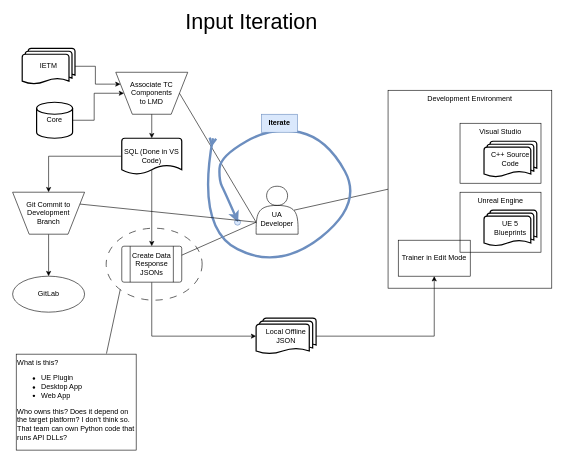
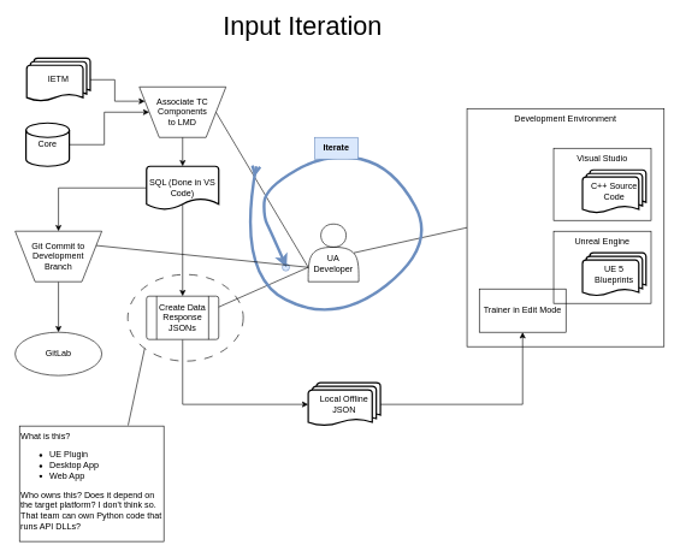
  <mxCell id="0" />
  <mxCell id="1" parent="0" />
  <mxCell id="2" value="" style="ellipse;whiteSpace=wrap;html=1;fillColor=none;dashed=1;dashPattern=12 12;" parent="1" vertex="1"><mxGeometry x="176" y="380" width="160" height="120" as="geometry" /></mxCell>
  <mxCell id="3" value="Local Offline JSON" style="strokeWidth=2;html=1;shape=mxgraph.flowchart.multi-document;whiteSpace=wrap;" parent="1" vertex="1"><mxGeometry x="426" y="530" width="100" height="60" as="geometry" /></mxCell>
  <mxCell id="4" value="" style="endArrow=none;html=1;rounded=0;exitX=0;exitY=1;exitDx=0;exitDy=0;endFill=0;entryX=0.75;entryY=0;entryDx=0;entryDy=0;" parent="1" source="2" edge="1" target="5"><mxGeometry width="50" height="50" relative="1" as="geometry"><mxPoint x="286" y="620" as="sourcePoint" /><mxPoint x="546" y="730" as="targetPoint" /></mxGeometry></mxCell>
  <mxCell id="5" value="What is this?&lt;br&gt;&lt;ul&gt;&lt;li&gt;&lt;span style=&quot;background-color: initial;&quot;&gt;UE Plugin&lt;/span&gt;&lt;/li&gt;&lt;li&gt;&lt;span style=&quot;background-color: initial;&quot;&gt;Desktop App&lt;/span&gt;&lt;/li&gt;&lt;li&gt;&lt;span style=&quot;background-color: initial;&quot;&gt;Web App&lt;/span&gt;&lt;/li&gt;&lt;/ul&gt;&lt;div&gt;Who owns this? Does it depend on the target platform? I don't think so.&lt;br&gt;That team can own Python code that runs API DLLs?&lt;/div&gt;" style="text;html=1;strokeColor=default;fillColor=none;align=left;verticalAlign=top;whiteSpace=wrap;rounded=0;labelPosition=center;verticalLabelPosition=middle;perimeterSpacing=1;" parent="1" vertex="1"><mxGeometry x="26" y="590" width="200" height="160" as="geometry" /></mxCell>
  <mxCell id="6" value="" style="ellipse;whiteSpace=wrap;html=1;aspect=fixed;fillColor=#dae8fc;strokeColor=#6c8ebf;" vertex="1" parent="1"><mxGeometry x="390" y="365" width="10" height="10" as="geometry" /></mxCell>
  <mxCell id="7" style="edgeStyle=orthogonalEdgeStyle;rounded=0;orthogonalLoop=1;jettySize=auto;html=1;exitX=1;exitY=0.5;exitDx=0;exitDy=0;exitPerimeter=0;entryX=0;entryY=0.5;entryDx=0;entryDy=0;" edge="1" parent="1" source="8" target="12"><mxGeometry relative="1" as="geometry" /></mxCell>
- <mxCell id="8" value="Core" style="strokeWidth=2;html=1;shape=mxgraph.flowchart.database;whiteSpace=wrap;" vertex="1" parent="1"><mxGeometry x="60" y="170" width="60" height="60" as="geometry" /></mxCell>
+ <mxCell id="8" value="Core" style="strokeWidth=2;html=1;shape=mxgraph.flowchart.database;whiteSpace=wrap;" vertex="1" parent="1"><mxGeometry x="35" y="170" width="60" height="60" as="geometry" /></mxCell>
  <mxCell id="9" value="&lt;br&gt;&lt;br&gt;UA Developer" style="shape=actor;whiteSpace=wrap;html=1;labelPosition=center;verticalLabelPosition=middle;align=center;verticalAlign=middle;" vertex="1" parent="1"><mxGeometry x="426" y="310" width="70" height="80" as="geometry" /></mxCell>
  <mxCell id="10" style="edgeStyle=orthogonalEdgeStyle;rounded=0;orthogonalLoop=1;jettySize=auto;html=1;exitX=1;exitY=0.5;exitDx=0;exitDy=0;exitPerimeter=0;entryX=0;entryY=0.25;entryDx=0;entryDy=0;" edge="1" parent="1" source="11" target="12"><mxGeometry relative="1" as="geometry" /></mxCell>
  <mxCell id="11" value="IETM" style="strokeWidth=2;html=1;shape=mxgraph.flowchart.multi-document;whiteSpace=wrap;" vertex="1" parent="1"><mxGeometry x="36" y="80" width="88" height="60" as="geometry" /></mxCell>
  <mxCell id="12" value="Associate TC Components&lt;br&gt;to LMD" style="verticalLabelPosition=middle;verticalAlign=middle;html=1;shape=trapezoid;perimeter=trapezoidPerimeter;whiteSpace=wrap;size=0.23;arcSize=10;flipV=1;labelPosition=center;align=center;" vertex="1" parent="1"><mxGeometry x="192" y="120" width="120" height="70" as="geometry" /></mxCell>
  <mxCell id="13" value="" style="endArrow=none;html=1;rounded=0;entryX=1;entryY=0.5;entryDx=0;entryDy=0;exitX=0;exitY=0.75;exitDx=0;exitDy=0;startArrow=none;startFill=0;endFill=0;" edge="1" parent="1" source="9" target="12"><mxGeometry width="50" height="50" relative="1" as="geometry"><mxPoint x="228" y="380" as="sourcePoint" /><mxPoint x="348" y="540" as="targetPoint" /></mxGeometry></mxCell>
  <mxCell id="14" style="edgeStyle=orthogonalEdgeStyle;rounded=0;orthogonalLoop=1;jettySize=auto;html=1;startArrow=classic;startFill=1;endArrow=none;endFill=0;entryX=0.5;entryY=1;entryDx=0;entryDy=0;exitX=0;exitY=0.5;exitDx=0;exitDy=0;exitPerimeter=0;" edge="1" parent="1" source="3" target="21"><mxGeometry relative="1" as="geometry"><mxPoint x="251.5" y="540" as="sourcePoint" /></mxGeometry></mxCell>
  <mxCell id="15" value="Input Iteration" style="text;html=1;strokeColor=none;fillColor=none;align=center;verticalAlign=middle;whiteSpace=wrap;rounded=0;fontSize=36;" vertex="1" parent="1"><mxGeometry x="286" y="20" width="265" height="30" as="geometry" /></mxCell>
  <mxCell id="16" value="" style="endArrow=none;html=1;rounded=0;exitX=0.9;exitY=0.5;exitDx=0;exitDy=0;startArrow=none;startFill=0;endFill=0;exitPerimeter=0;entryX=0;entryY=0.5;entryDx=0;entryDy=0;" edge="1" parent="1" source="9" target="30"><mxGeometry width="50" height="50" relative="1" as="geometry"><mxPoint x="461" y="640" as="sourcePoint" /><mxPoint x="511" y="590" as="targetPoint" /></mxGeometry></mxCell>
  <mxCell id="17" style="edgeStyle=orthogonalEdgeStyle;rounded=0;orthogonalLoop=1;jettySize=auto;html=1;exitX=0.5;exitY=0.75;exitDx=0;exitDy=0;exitPerimeter=0;entryX=0.5;entryY=0;entryDx=0;entryDy=0;" edge="1" parent="1" source="19" target="21"><mxGeometry relative="1" as="geometry" /></mxCell>
  <mxCell id="18" style="edgeStyle=orthogonalEdgeStyle;rounded=0;orthogonalLoop=1;jettySize=auto;html=1;exitX=0;exitY=0.5;exitDx=0;exitDy=0;exitPerimeter=0;" edge="1" parent="1" source="19" target="27"><mxGeometry relative="1" as="geometry" /></mxCell>
  <mxCell id="19" value="SQL (Done in VS Code)" style="strokeWidth=2;html=1;shape=mxgraph.flowchart.document2;whiteSpace=wrap;size=0.25;" vertex="1" parent="1"><mxGeometry x="202" y="230" width="100" height="60" as="geometry" /></mxCell>
  <mxCell id="20" style="edgeStyle=orthogonalEdgeStyle;rounded=0;orthogonalLoop=1;jettySize=auto;html=1;exitX=0.5;exitY=1;exitDx=0;exitDy=0;entryX=0.5;entryY=0;entryDx=0;entryDy=0;entryPerimeter=0;" edge="1" parent="1" source="12" target="19"><mxGeometry relative="1" as="geometry"><mxPoint x="252" y="220" as="targetPoint" /></mxGeometry></mxCell>
  <mxCell id="21" value="Create Data Response JSONs" style="verticalLabelPosition=middle;verticalAlign=middle;html=1;shape=process;whiteSpace=wrap;rounded=1;size=0.14;arcSize=6;labelPosition=center;align=center;" vertex="1" parent="1"><mxGeometry x="202" y="410" width="100" height="60" as="geometry" /></mxCell>
  <mxCell id="22" value="" style="endArrow=none;html=1;rounded=0;exitX=1;exitY=0.25;exitDx=0;exitDy=0;" edge="1" parent="1" source="21"><mxGeometry width="50" height="50" relative="1" as="geometry"><mxPoint x="386" y="460" as="sourcePoint" /><mxPoint x="426" y="370" as="targetPoint" /></mxGeometry></mxCell>
  <mxCell id="23" value="" style="curved=1;endArrow=classic;html=1;rounded=0;startArrow=ERmany;startFill=0;fillColor=#dae8fc;strokeColor=#6c8ebf;strokeWidth=4;verticalAlign=middle;labelPosition=left;verticalLabelPosition=top;align=right;" edge="1" parent="1"><mxGeometry width="50" height="50" relative="1" as="geometry"><mxPoint x="354" y="230" as="sourcePoint" /><mxPoint x="396" y="370" as="targetPoint" /><Array as="points"><mxPoint x="326" y="380" /><mxPoint x="464" y="450" /><mxPoint x="604" y="340" /><mxPoint x="544" y="230" /><mxPoint x="454" y="210" /><mxPoint x="366" y="260" /><mxPoint x="364" y="300" /><mxPoint x="374" y="320" /></Array></mxGeometry></mxCell>
  <mxCell id="24" value="Iterate" style="text;html=1;strokeColor=#6c8ebf;fillColor=#dae8fc;align=center;verticalAlign=middle;whiteSpace=wrap;rounded=0;fontStyle=1" vertex="1" parent="1"><mxGeometry x="435" y="190" width="60" height="30" as="geometry" /></mxCell>
  <mxCell id="25" value="GitLab" style="ellipse;whiteSpace=wrap;html=1;" vertex="1" parent="1"><mxGeometry x="20" y="460" width="120" height="60" as="geometry" /></mxCell>
  <mxCell id="26" style="edgeStyle=orthogonalEdgeStyle;rounded=0;orthogonalLoop=1;jettySize=auto;html=1;exitX=0.5;exitY=1;exitDx=0;exitDy=0;entryX=0.5;entryY=0;entryDx=0;entryDy=0;" edge="1" parent="1" source="27" target="25"><mxGeometry relative="1" as="geometry" /></mxCell>
  <mxCell id="27" value="Git Commit to Development&lt;br&gt;Branch" style="verticalLabelPosition=middle;verticalAlign=middle;html=1;shape=trapezoid;perimeter=trapezoidPerimeter;whiteSpace=wrap;size=0.23;arcSize=10;flipV=1;labelPosition=center;align=center;" vertex="1" parent="1"><mxGeometry x="20" y="320" width="120" height="70" as="geometry" /></mxCell>
  <mxCell id="28" value="" style="endArrow=none;html=1;rounded=0;exitX=1;exitY=0.25;exitDx=0;exitDy=0;" edge="1" parent="1" source="27"><mxGeometry width="50" height="50" relative="1" as="geometry"><mxPoint x="16" y="420" as="sourcePoint" /><mxPoint x="426" y="370" as="targetPoint" /></mxGeometry></mxCell>
  <mxCell id="29" value="" style="group" vertex="1" connectable="0" parent="1"><mxGeometry x="646" y="150" width="273" height="330" as="geometry" /></mxCell>
  <mxCell id="30" value="Development Environment" style="rounded=0;whiteSpace=wrap;html=1;verticalAlign=top;" vertex="1" parent="29"><mxGeometry width="273" height="330" as="geometry" /></mxCell>
  <mxCell id="31" value="" style="group" vertex="1" connectable="0" parent="29"><mxGeometry x="120" y="55" width="135" height="255" as="geometry" /></mxCell>
  <mxCell id="32" value="" style="group" vertex="1" connectable="0" parent="31"><mxGeometry width="135" height="100" as="geometry" /></mxCell>
  <mxCell id="33" value="C++ Source Code" style="strokeWidth=2;html=1;shape=mxgraph.flowchart.multi-document;whiteSpace=wrap;" vertex="1" parent="32"><mxGeometry x="40" y="30" width="88" height="60" as="geometry" /></mxCell>
  <mxCell id="34" value="Visual Studio" style="rounded=0;whiteSpace=wrap;html=1;fillColor=none;align=center;verticalAlign=top;" vertex="1" parent="32"><mxGeometry width="135" height="100" as="geometry" /></mxCell>
  <mxCell id="35" value="" style="group" vertex="1" connectable="0" parent="31"><mxGeometry y="115" width="135" height="140" as="geometry" /></mxCell>
  <mxCell id="36" value="Trainer in Edit Mode" style="rounded=0;whiteSpace=wrap;html=1;" vertex="1" parent="35"><mxGeometry x="-103" y="80" width="120" height="60" as="geometry" /></mxCell>
  <mxCell id="37" value="" style="group" vertex="1" connectable="0" parent="35"><mxGeometry width="135" height="100" as="geometry" /></mxCell>
  <mxCell id="38" value="Unreal Engine" style="rounded=0;whiteSpace=wrap;html=1;fillColor=none;align=center;verticalAlign=top;" vertex="1" parent="37"><mxGeometry width="135" height="100" as="geometry" /></mxCell>
  <mxCell id="39" value="UE 5&lt;br&gt;Blueprints" style="strokeWidth=2;html=1;shape=mxgraph.flowchart.multi-document;whiteSpace=wrap;" vertex="1" parent="37"><mxGeometry x="40" y="30" width="88" height="60" as="geometry" /></mxCell>
  <mxCell id="40" style="edgeStyle=orthogonalEdgeStyle;rounded=0;orthogonalLoop=1;jettySize=auto;html=1;exitX=1;exitY=0.5;exitDx=0;exitDy=0;exitPerimeter=0;entryX=0.5;entryY=1;entryDx=0;entryDy=0;" edge="1" parent="1" source="3" target="36"><mxGeometry relative="1" as="geometry" /></mxCell>
